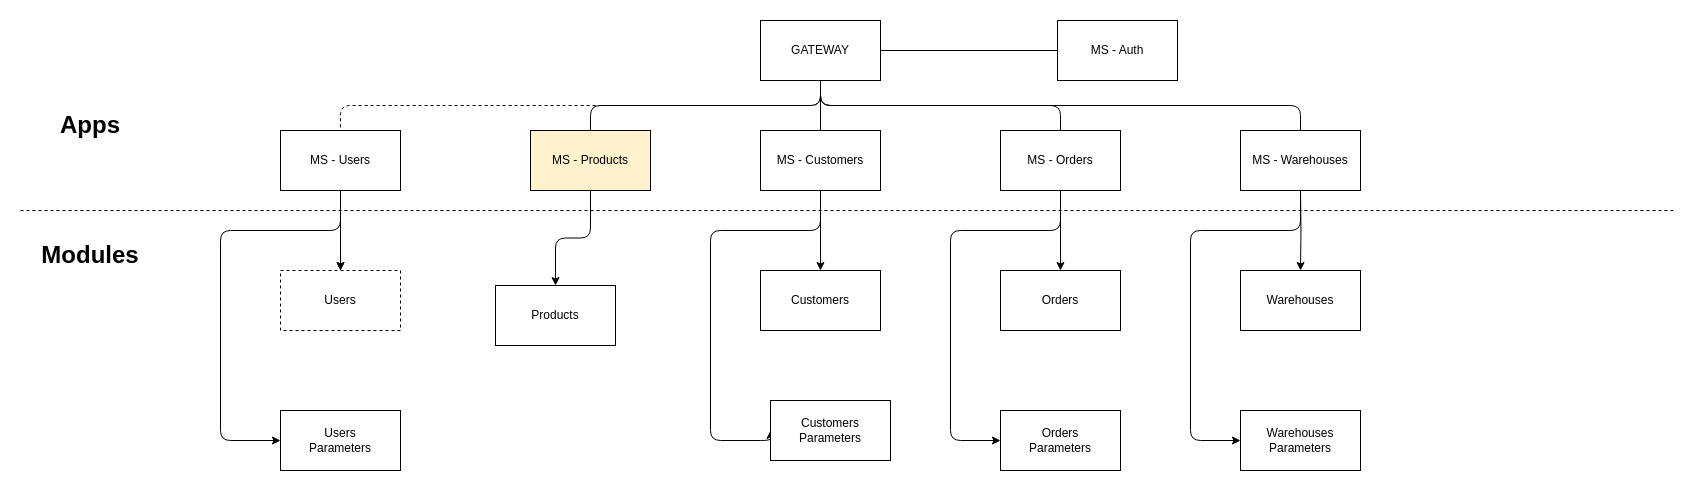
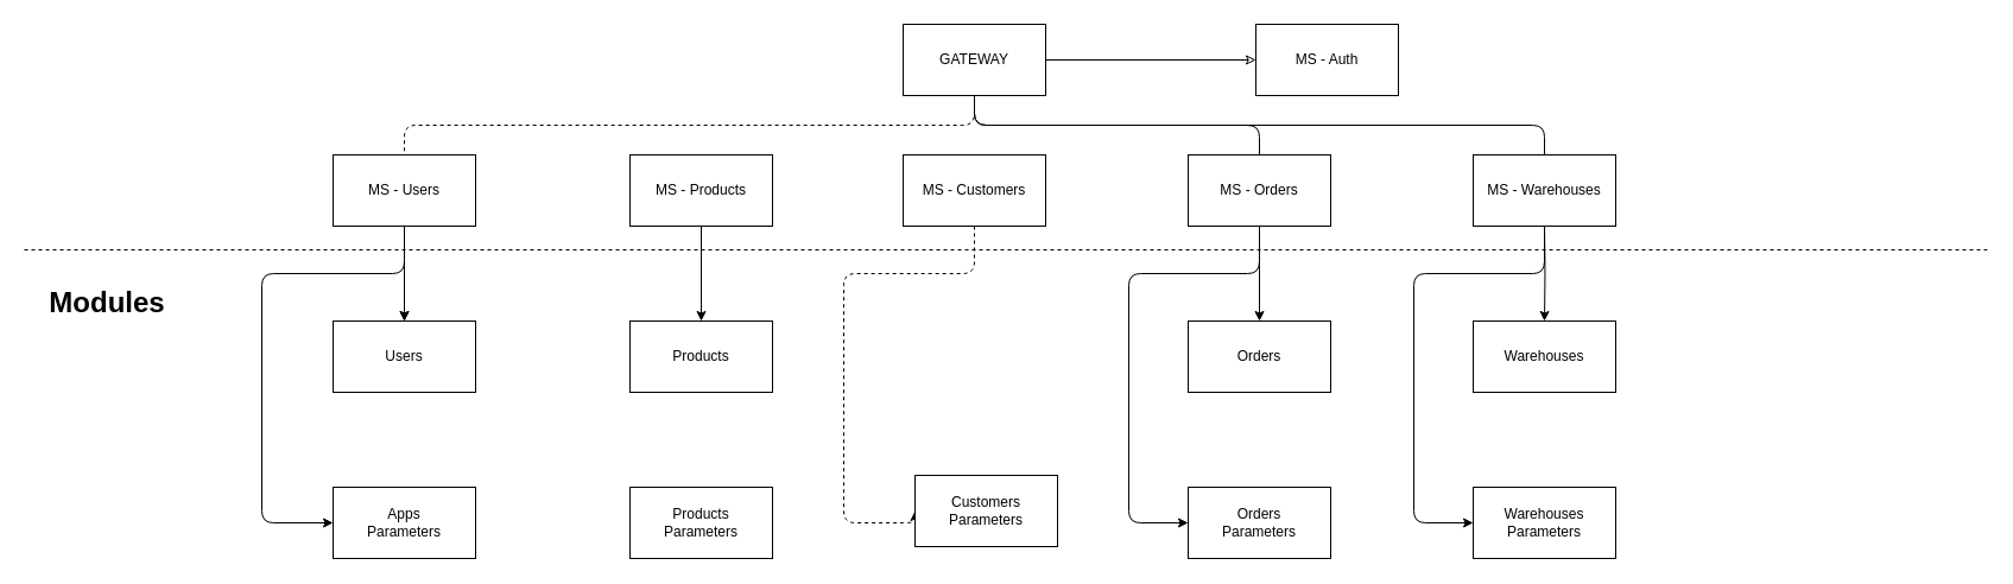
  <mxCell id="0" />
  <mxCell id="1" parent="0" />
  <mxCell id="2" value="" style="edgeStyle=none;html=1;" edge="1" parent="1" source="5" target="22"><mxGeometry relative="1" as="geometry" /></mxCell>
  <mxCell id="3" value="" style="edgeStyle=none;html=1;" edge="1" parent="1" source="5" target="22"><mxGeometry relative="1" as="geometry" /></mxCell>
  <mxCell id="4" value="" style="edgeStyle=orthogonalEdgeStyle;html=1;" edge="1" parent="1" source="5" target="26"><mxGeometry relative="1" as="geometry"><Array as="points"><mxPoint x="340" y="230" /><mxPoint x="220" y="230" /><mxPoint x="220" y="440" /></Array></mxGeometry></mxCell>
  <mxCell id="5" value="MS - Users" style="rounded=0;whiteSpace=wrap;html=1;" vertex="1" parent="1"><mxGeometry x="280" y="130" width="120" height="60" as="geometry" /></mxCell>
  <mxCell id="6" value="" style="edgeStyle=orthogonalEdgeStyle;html=1;" edge="1" parent="1" source="7" target="27"><mxGeometry relative="1" as="geometry" /></mxCell>
- <mxCell id="7" value="MS - Products" style="rounded=0;whiteSpace=wrap;html=1;fillColor=#fff2cc;" vertex="1" parent="1"><mxGeometry x="530" y="130" width="120" height="60" as="geometry" /></mxCell>
- <mxCell id="8" style="edgeStyle=orthogonalEdgeStyle;html=1;entryX=0.5;entryY=0;entryDx=0;entryDy=0;" edge="1" parent="1" source="10" target="29"><mxGeometry relative="1" as="geometry" /></mxCell>
- <mxCell id="9" style="edgeStyle=orthogonalEdgeStyle;html=1;entryX=0;entryY=0.5;entryDx=0;entryDy=0;" edge="1" parent="1" source="10" target="30"><mxGeometry relative="1" as="geometry"><Array as="points"><mxPoint x="820" y="230" /><mxPoint x="710" y="230" /><mxPoint x="710" y="440" /></Array></mxGeometry></mxCell>
+ <mxCell id="7" value="MS - Products" style="rounded=0;whiteSpace=wrap;html=1;" vertex="1" parent="1"><mxGeometry x="530" y="130" width="120" height="60" as="geometry" /></mxCell>
+ <mxCell id="9" style="edgeStyle=orthogonalEdgeStyle;html=1;entryX=0;entryY=0.5;entryDx=0;entryDy=0;dashed=1;" edge="1" parent="1" source="10" target="30"><mxGeometry relative="1" as="geometry"><Array as="points"><mxPoint x="820" y="230" /><mxPoint x="710" y="230" /><mxPoint x="710" y="440" /></Array></mxGeometry></mxCell>
  <mxCell id="10" value="MS - Customers" style="rounded=0;whiteSpace=wrap;html=1;" vertex="1" parent="1"><mxGeometry x="760" y="130" width="120" height="60" as="geometry" /></mxCell>
  <mxCell id="11" style="edgeStyle=orthogonalEdgeStyle;html=1;exitX=0.5;exitY=1;exitDx=0;exitDy=0;entryX=0.5;entryY=0;entryDx=0;entryDy=0;" edge="1" parent="1" source="12" target="32"><mxGeometry relative="1" as="geometry" /></mxCell>
  <mxCell id="12" value="MS - Orders" style="rounded=0;whiteSpace=wrap;html=1;" vertex="1" parent="1"><mxGeometry x="1000" y="130" width="120" height="60" as="geometry" /></mxCell>
  <mxCell id="13" value="MS - Warehouses" style="rounded=0;whiteSpace=wrap;html=1;" vertex="1" parent="1"><mxGeometry x="1240" y="130" width="120" height="60" as="geometry" /></mxCell>
  <mxCell id="14" value="MS - Auth" style="rounded=0;whiteSpace=wrap;html=1;" vertex="1" parent="1"><mxGeometry x="1057" y="20" width="120" height="60" as="geometry" /></mxCell>
  <mxCell id="15" style="edgeStyle=orthogonalEdgeStyle;html=1;exitX=0.5;exitY=1;exitDx=0;exitDy=0;entryX=0.5;entryY=0;entryDx=0;entryDy=0;endArrow=none;endFill=0;dashed=1;" edge="1" parent="1" source="21" target="5"><mxGeometry relative="1" as="geometry" /></mxCell>
- <mxCell id="16" style="edgeStyle=orthogonalEdgeStyle;html=1;exitX=0.5;exitY=1;exitDx=0;exitDy=0;entryX=0.5;entryY=0;entryDx=0;entryDy=0;endArrow=none;endFill=0;" edge="1" parent="1" source="21" target="7"><mxGeometry relative="1" as="geometry" /></mxCell>
- <mxCell id="17" style="edgeStyle=orthogonalEdgeStyle;html=1;exitX=0.5;exitY=1;exitDx=0;exitDy=0;entryX=0.5;entryY=0;entryDx=0;entryDy=0;endArrow=none;endFill=0;" edge="1" parent="1" source="21" target="10"><mxGeometry relative="1" as="geometry" /></mxCell>
  <mxCell id="18" style="edgeStyle=orthogonalEdgeStyle;html=1;exitX=0.5;exitY=1;exitDx=0;exitDy=0;entryX=0.5;entryY=0;entryDx=0;entryDy=0;endArrow=none;endFill=0;" edge="1" parent="1" source="21" target="12"><mxGeometry relative="1" as="geometry" /></mxCell>
  <mxCell id="19" style="edgeStyle=orthogonalEdgeStyle;html=1;exitX=0.5;exitY=1;exitDx=0;exitDy=0;endArrow=none;endFill=0;" edge="1" parent="1" source="21" target="13"><mxGeometry relative="1" as="geometry" /></mxCell>
- <mxCell id="20" style="edgeStyle=orthogonalEdgeStyle;html=1;exitX=1;exitY=0.5;exitDx=0;exitDy=0;entryX=0;entryY=0.5;entryDx=0;entryDy=0;endArrow=none;endFill=0;" edge="1" parent="1" source="21" target="14"><mxGeometry relative="1" as="geometry" /></mxCell>
+ <mxCell id="20" style="edgeStyle=orthogonalEdgeStyle;html=1;exitX=1;exitY=0.5;exitDx=0;exitDy=0;entryX=0;entryY=0.5;entryDx=0;entryDy=0;endArrow=classic;endFill=0;" edge="1" parent="1" source="21" target="14"><mxGeometry relative="1" as="geometry" /></mxCell>
  <mxCell id="21" value="GATEWAY" style="rounded=0;whiteSpace=wrap;html=1;" vertex="1" parent="1"><mxGeometry x="760" y="20" width="120" height="60" as="geometry" /></mxCell>
- <mxCell id="22" value="Users" style="rounded=0;whiteSpace=wrap;html=1;dashed=1;" vertex="1" parent="1"><mxGeometry x="280" y="270" width="120" height="60" as="geometry" /></mxCell>
+ <mxCell id="22" value="Users" style="rounded=0;whiteSpace=wrap;html=1;" vertex="1" parent="1"><mxGeometry x="280" y="270" width="120" height="60" as="geometry" /></mxCell>
  <mxCell id="23" value="" style="endArrow=none;dashed=1;html=1;" edge="1" parent="1"><mxGeometry width="50" height="50" relative="1" as="geometry"><mxPoint x="20" y="210" as="sourcePoint" /><mxPoint x="1672.778" y="210" as="targetPoint" /></mxGeometry></mxCell>
- <mxCell id="24" value="&lt;h1&gt;Apps&lt;/h1&gt;" style="text;html=1;strokeColor=none;fillColor=none;align=center;verticalAlign=middle;whiteSpace=wrap;rounded=0;" vertex="1" parent="1"><mxGeometry x="60" y="110" width="60" height="30" as="geometry" /></mxCell>
  <mxCell id="25" value="&lt;h1&gt;Modules&lt;/h1&gt;" style="text;html=1;strokeColor=none;fillColor=none;align=center;verticalAlign=middle;whiteSpace=wrap;rounded=0;" vertex="1" parent="1"><mxGeometry x="60" y="240" width="60" height="30" as="geometry" /></mxCell>
- <mxCell id="26" value="Users&lt;br&gt;Parameters" style="rounded=0;whiteSpace=wrap;html=1;" vertex="1" parent="1"><mxGeometry x="280" y="410" width="120" height="60" as="geometry" /></mxCell>
- <mxCell id="27" value="Products" style="rounded=0;whiteSpace=wrap;html=1;" vertex="1" parent="1"><mxGeometry x="495" y="285" width="120" height="60" as="geometry" /></mxCell>
- <mxCell id="29" value="Customers" style="rounded=0;whiteSpace=wrap;html=1;" vertex="1" parent="1"><mxGeometry x="760" y="270" width="120" height="60" as="geometry" /></mxCell>
+ <mxCell id="26" value="Apps&lt;br&gt;Parameters" style="rounded=0;whiteSpace=wrap;html=1;" vertex="1" parent="1"><mxGeometry x="280" y="410" width="120" height="60" as="geometry" /></mxCell>
+ <mxCell id="27" value="Products" style="rounded=0;whiteSpace=wrap;html=1;" vertex="1" parent="1"><mxGeometry x="530" y="270" width="120" height="60" as="geometry" /></mxCell>
+ <mxCell id="28" value="Products&lt;br&gt;Parameters" style="rounded=0;whiteSpace=wrap;html=1;" vertex="1" parent="1"><mxGeometry x="530" y="410" width="120" height="60" as="geometry" /></mxCell>
  <mxCell id="30" value="Customers&lt;br&gt;Parameters" style="rounded=0;whiteSpace=wrap;html=1;" vertex="1" parent="1"><mxGeometry x="770" y="400" width="120" height="60" as="geometry" /></mxCell>
  <mxCell id="31" style="edgeStyle=orthogonalEdgeStyle;html=1;entryX=0;entryY=0.5;entryDx=0;entryDy=0;" edge="1" parent="1" target="33"><mxGeometry relative="1" as="geometry"><mxPoint x="1060" y="190" as="sourcePoint" /><Array as="points"><mxPoint x="1060" y="230" /><mxPoint x="950" y="230" /><mxPoint x="950" y="440" /></Array></mxGeometry></mxCell>
  <mxCell id="32" value="Orders" style="rounded=0;whiteSpace=wrap;html=1;" vertex="1" parent="1"><mxGeometry x="1000" y="270" width="120" height="60" as="geometry" /></mxCell>
  <mxCell id="33" value="Orders&lt;br&gt;Parameters" style="rounded=0;whiteSpace=wrap;html=1;" vertex="1" parent="1"><mxGeometry x="1000" y="410" width="120" height="60" as="geometry" /></mxCell>
  <mxCell id="34" style="edgeStyle=orthogonalEdgeStyle;html=1;exitX=0.5;exitY=1;exitDx=0;exitDy=0;entryX=0.5;entryY=0;entryDx=0;entryDy=0;" edge="1" parent="1" target="36"><mxGeometry relative="1" as="geometry"><mxPoint x="1300" y="190" as="sourcePoint" /></mxGeometry></mxCell>
  <mxCell id="35" style="edgeStyle=orthogonalEdgeStyle;html=1;entryX=0;entryY=0.5;entryDx=0;entryDy=0;" edge="1" parent="1" target="37"><mxGeometry relative="1" as="geometry"><mxPoint x="1300" y="190" as="sourcePoint" /><Array as="points"><mxPoint x="1300" y="230" /><mxPoint x="1190" y="230" /><mxPoint x="1190" y="440" /></Array></mxGeometry></mxCell>
  <mxCell id="36" value="Warehouses" style="rounded=0;whiteSpace=wrap;html=1;" vertex="1" parent="1"><mxGeometry x="1240" y="270" width="120" height="60" as="geometry" /></mxCell>
  <mxCell id="37" value="Warehouses&lt;br&gt;Parameters" style="rounded=0;whiteSpace=wrap;html=1;" vertex="1" parent="1"><mxGeometry x="1240" y="410" width="120" height="60" as="geometry" /></mxCell>
